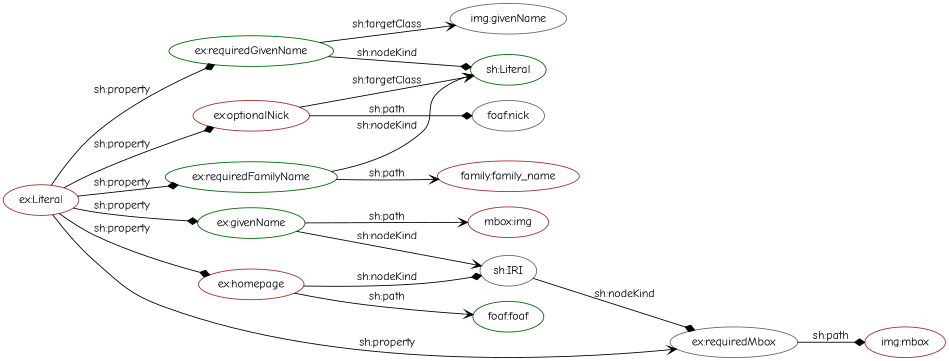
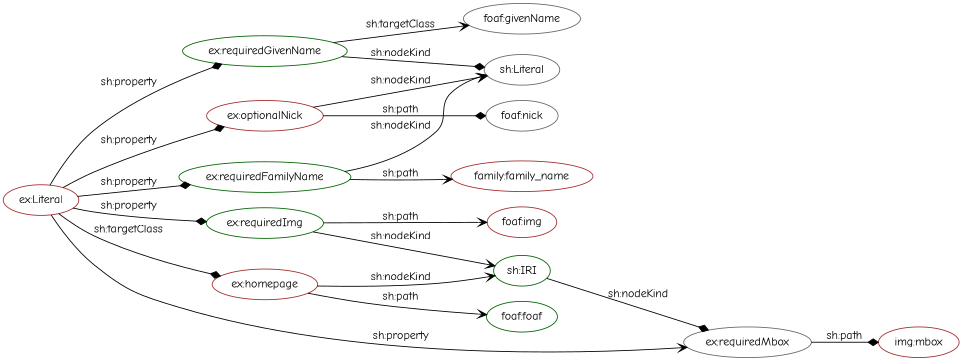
  digraph {
    fontname="Comic Neue"
    rankdir=LR
    node [color=brown fontname="Comic Neue"]
    edge [arrowhead=diamond fontname="Comic Neue"]
-   "sh:Literal" [color=darkgreen]
+   "sh:Literal" [color=gray40]
    "ex:requiredGivenName" [color=darkgreen]
-   "foaf:givenName" [color=gray40 label="img:givenName"]
-   "ex:requiredImg" [color=darkgreen label="ex:givenName"]
-   "sh:IRI" [color=gray40]
-   "foaf:img" [label="mbox:img"]
+   "foaf:givenName" [color=gray40]
+   "ex:requiredImg" [color=darkgreen]
+   "sh:IRI" [color=darkgreen]
+   "foaf:img"
    "ex:requiredMbox" [color=gray40]
    n8 [label="ex:Literal"]
    "ex:optionalNick"
    n10 [label="ex:homepage"]
    "ex:requiredFamilyName" [color=darkgreen]
    "foaf:nick" [color=gray40]
    n13 [color=darkgreen label="foaf:foaf"]
    n14 [label="img:mbox"]
    n15 [label="family:family_name"]
    "ex:requiredGivenName" -> "sh:Literal" [label="sh:nodeKind"]
    "ex:requiredGivenName" -> "foaf:givenName" [arrowhead=vee label="sh:targetClass"]
    "ex:requiredImg" -> "sh:IRI" [arrowhead=vee label="sh:nodeKind"]
    "ex:requiredImg" -> "foaf:img" [arrowhead=vee label="sh:path"]
    "sh:IRI" -> "ex:requiredMbox" [label="sh:nodeKind"]
    "ex:requiredMbox" -> n14 [label="sh:path"]
    n8 -> "ex:requiredGivenName" [label="sh:property"]
    n8 -> "ex:requiredImg" [label="sh:property"]
    n8 -> "ex:requiredMbox" [arrowhead=vee label="sh:property"]
    n8 -> "ex:optionalNick" [label="sh:property"]
-   n8 -> n10 [label="sh:property"]
+   n8 -> n10 [label="sh:targetClass"]
    n8 -> "ex:requiredFamilyName" [label="sh:property"]
-   "ex:optionalNick" -> "sh:Literal" [arrowhead=vee label="sh:targetClass"]
+   "ex:optionalNick" -> "sh:Literal" [arrowhead=vee label="sh:nodeKind"]
    "ex:optionalNick" -> "foaf:nick" [label="sh:path"]
-   n10 -> "sh:IRI" [label="sh:nodeKind"]
+   n10 -> "sh:IRI" [arrowhead=vee label="sh:nodeKind"]
    n10 -> n13 [arrowhead=vee label="sh:path"]
    "ex:requiredFamilyName" -> "sh:Literal" [arrowhead=vee label="sh:nodeKind"]
    "ex:requiredFamilyName" -> n15 [arrowhead=vee label="sh:path"]
  }
